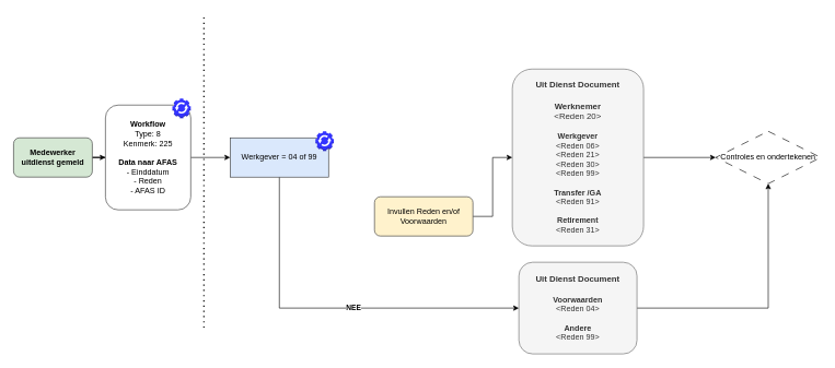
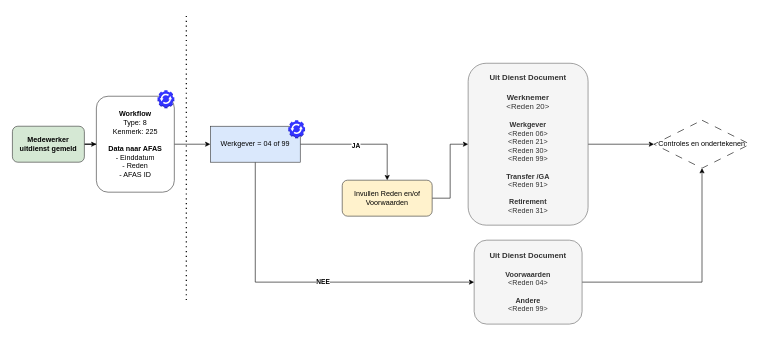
  <mxCell id="0" />
  <mxCell id="1" parent="0" />
  <mxCell id="2" style="edgeStyle=orthogonalEdgeStyle;rounded=0;orthogonalLoop=1;jettySize=auto;html=1;" edge="1" parent="1" source="3" target="15"><mxGeometry relative="1" as="geometry" /></mxCell>
  <mxCell id="3" value="&lt;div&gt;&lt;b&gt;&lt;br&gt;&lt;/b&gt;&lt;/div&gt;&lt;b&gt;Medewerker uitdienst gemeld&lt;/b&gt;&lt;div&gt;&lt;br&gt;&lt;/div&gt;" style="rounded=1;whiteSpace=wrap;html=1;strokeColor=#333333;align=center;fillColor=#d5e8d4;" parent="1" vertex="1"><mxGeometry x="20" y="210" width="120" height="60" as="geometry" /></mxCell>
  <mxCell id="4" style="edgeStyle=orthogonalEdgeStyle;rounded=0;orthogonalLoop=1;jettySize=auto;html=1;" edge="1" parent="1" source="5" target="18"><mxGeometry relative="1" as="geometry" /></mxCell>
  <mxCell id="5" value="&lt;b style=&quot;font-size: 13px;&quot;&gt;&lt;font style=&quot;font-size: 13px;&quot;&gt;Uit Dienst Document&lt;/font&gt;&lt;/b&gt;&lt;div style=&quot;font-size: 13px;&quot;&gt;&lt;b&gt;&lt;br&gt;&lt;/b&gt;&lt;div&gt;&lt;b&gt;Werknemer&lt;/b&gt;&lt;/div&gt;&lt;div&gt;&amp;lt;Reden 20&amp;gt;&lt;br&gt;&lt;br&gt;&lt;/div&gt;&lt;/div&gt;&lt;div&gt;&lt;b&gt;Werkgever&lt;/b&gt;&lt;/div&gt;&lt;div&gt;&amp;lt;Reden 06&amp;gt;&lt;b&gt;&lt;br&gt;&lt;/b&gt;&lt;/div&gt;&lt;div&gt;&amp;lt;Reden 21&amp;gt;&lt;/div&gt;&lt;div&gt;&amp;lt;Reden 30&amp;gt;&lt;br&gt;&lt;/div&gt;&lt;div&gt;&amp;lt;Reden 99&amp;gt;&lt;br&gt;&lt;/div&gt;&lt;div&gt;&lt;br&gt;&lt;/div&gt;&lt;div&gt;&lt;b&gt;Transfer /GA&lt;/b&gt;&lt;/div&gt;&lt;div&gt;&amp;lt;Reden 91&amp;gt;&lt;br&gt;&lt;/div&gt;&lt;div&gt;&lt;br&gt;&lt;/div&gt;&lt;div&gt;&lt;b&gt;Retirement&lt;/b&gt;&lt;/div&gt;&lt;div&gt;&amp;lt;Reden 31&amp;gt;&lt;/div&gt;" style="rounded=1;whiteSpace=wrap;html=1;fillColor=#f5f5f5;strokeColor=#666666;fontColor=#333333;" parent="1" vertex="1"><mxGeometry x="780" y="105" width="200" height="270" as="geometry" /></mxCell>
  <mxCell id="6" style="edgeStyle=orthogonalEdgeStyle;rounded=0;orthogonalLoop=1;jettySize=auto;html=1;" parent="1" source="7" target="5" edge="1"><mxGeometry relative="1" as="geometry" /></mxCell>
  <mxCell id="7" value="&lt;div&gt;&lt;span style=&quot;background-color: initial;&quot;&gt;Invullen Reden en/of Voorwaarden&lt;/span&gt;&lt;br&gt;&lt;/div&gt;" style="rounded=1;whiteSpace=wrap;html=1;fillColor=#fff2cc;strokeColor=#333333;" parent="1" vertex="1"><mxGeometry x="570" y="300" width="150" height="60" as="geometry" /></mxCell>
+ <mxCell id="8" style="edgeStyle=orthogonalEdgeStyle;rounded=0;orthogonalLoop=1;jettySize=auto;html=1;" parent="1" source="12" target="7" edge="1"><mxGeometry relative="1" as="geometry" /></mxCell>
+ <mxCell id="9" value="&lt;b&gt;JA&lt;/b&gt;" style="edgeLabel;html=1;align=center;verticalAlign=middle;resizable=0;points=[];" parent="8" vertex="1" connectable="0"><mxGeometry x="-0.057" y="-1" relative="1" as="geometry"><mxPoint x="-5" as="offset" /></mxGeometry></mxCell>
  <mxCell id="10" style="edgeStyle=orthogonalEdgeStyle;rounded=0;orthogonalLoop=1;jettySize=auto;html=1;entryX=0;entryY=0.5;entryDx=0;entryDy=0;" edge="1" parent="1" source="12" target="17"><mxGeometry relative="1" as="geometry"><mxPoint x="800" y="480" as="targetPoint" /><Array as="points"><mxPoint x="425" y="470" /></Array></mxGeometry></mxCell>
  <mxCell id="11" value="&lt;b&gt;NEE&lt;/b&gt;" style="edgeLabel;html=1;align=center;verticalAlign=middle;resizable=0;points=[];" vertex="1" connectable="0" parent="10"><mxGeometry x="0.103" y="1" relative="1" as="geometry"><mxPoint as="offset" /></mxGeometry></mxCell>
  <mxCell id="12" value="&lt;div&gt;&lt;span style=&quot;background-color: initial;&quot;&gt;Werkgever = 04 of 99&lt;/span&gt;&lt;br&gt;&lt;/div&gt;" style="rounded=0;whiteSpace=wrap;html=1;fillColor=#dae8fc;strokeColor=#333333;" parent="1" vertex="1"><mxGeometry x="350" y="210" width="150" height="60" as="geometry" /></mxCell>
  <mxCell id="13" value="" style="endArrow=none;dashed=1;html=1;dashPattern=1 3;strokeWidth=2;rounded=0;" edge="1" parent="1"><mxGeometry width="50" height="50" relative="1" as="geometry"><mxPoint x="310" y="500" as="sourcePoint" /><mxPoint x="310" y="20" as="targetPoint" /></mxGeometry></mxCell>
  <mxCell id="14" style="edgeStyle=orthogonalEdgeStyle;rounded=0;orthogonalLoop=1;jettySize=auto;html=1;entryX=0;entryY=0.5;entryDx=0;entryDy=0;" edge="1" parent="1" source="15" target="12"><mxGeometry relative="1" as="geometry" /></mxCell>
  <mxCell id="15" value="&lt;b&gt;Workflow&lt;/b&gt;&lt;div&gt;&lt;span style=&quot;background-color: initial;&quot;&gt;Type: 8&lt;/span&gt;&lt;br&gt;&lt;/div&gt;&lt;div&gt;Kenmerk: 225&lt;/div&gt;&lt;div&gt;&lt;br&gt;&lt;/div&gt;&lt;div&gt;&lt;b&gt;Data naar AFAS&lt;/b&gt;&lt;div&gt;&lt;span style=&quot;background-color: initial;&quot;&gt;- Einddatum&lt;/span&gt;&lt;br&gt;&lt;/div&gt;&lt;div&gt;- Reden&lt;/div&gt;&lt;div&gt;- AFAS ID&lt;/div&gt;&lt;/div&gt;" style="rounded=1;whiteSpace=wrap;html=1;strokeColor=#333333;" vertex="1" parent="1"><mxGeometry x="160" y="160" width="130" height="160" as="geometry" /></mxCell>
  <mxCell id="16" style="edgeStyle=orthogonalEdgeStyle;rounded=0;orthogonalLoop=1;jettySize=auto;html=1;entryX=0.5;entryY=1;entryDx=0;entryDy=0;" edge="1" parent="1" source="17" target="18"><mxGeometry relative="1" as="geometry" /></mxCell>
  <mxCell id="17" value="&lt;b style=&quot;font-size: 13px;&quot;&gt;&lt;font style=&quot;font-size: 13px;&quot;&gt;Uit Dienst Document&lt;/font&gt;&lt;/b&gt;&lt;div style=&quot;font-size: 13px;&quot;&gt;&lt;b&gt;&lt;br&gt;&lt;/b&gt;&lt;div&gt;&lt;b style=&quot;background-color: initial; font-size: 12px;&quot;&gt;Voorwaarden&lt;/b&gt;&lt;br&gt;&lt;/div&gt;&lt;/div&gt;&lt;div&gt;&amp;lt;Reden 04&amp;gt;&lt;br&gt;&lt;/div&gt;&lt;div&gt;&lt;br&gt;&lt;/div&gt;&lt;div&gt;&lt;b&gt;Andere&lt;/b&gt;&lt;/div&gt;&lt;div&gt;&amp;lt;Reden 99&amp;gt;&lt;br&gt;&lt;/div&gt;" style="rounded=1;whiteSpace=wrap;html=1;fillColor=#f5f5f5;strokeColor=#666666;fontColor=#333333;" vertex="1" parent="1"><mxGeometry x="790" y="400" width="180" height="140" as="geometry" /></mxCell>
  <mxCell id="18" value="Controles en ondertekenen" style="rhombus;whiteSpace=wrap;html=1;dashed=1;dashPattern=12 12;" vertex="1" parent="1"><mxGeometry x="1090" y="200" width="160" height="80" as="geometry" /></mxCell>
  <mxCell id="19" value="" style="outlineConnect=0;dashed=0;verticalLabelPosition=bottom;verticalAlign=top;align=center;html=1;shape=mxgraph.aws3.automation;fillColor=#3333FF;strokeColor=#6c8ebf;" vertex="1" parent="1"><mxGeometry x="262" y="150" width="28" height="30" as="geometry" /></mxCell>
  <mxCell id="20" value="" style="outlineConnect=0;dashed=0;verticalLabelPosition=bottom;verticalAlign=top;align=center;html=1;shape=mxgraph.aws3.automation;fillColor=#3333FF;strokeColor=#6c8ebf;" vertex="1" parent="1"><mxGeometry x="480" y="200" width="28" height="30" as="geometry" /></mxCell>
